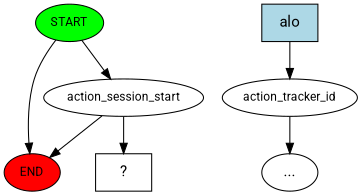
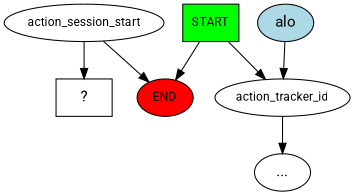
  digraph {
    fontname=Roboto
    node [fontname=Roboto fontsize=12]
    edge [fontname=Roboto]
-   n1 [fillcolor=green label=START style=filled]
+   n1 [fillcolor=green label=START style=filled shape=box]
    n2 [fillcolor=red label=END style=filled]
    n3 [label=action_session_start]
    n4 [label="  ?  " shape=rect fontsize=""]
-   n5 [fillcolor=lightblue label=alo shape=rect style=filled fontsize=""]
+   n5 [fillcolor=lightblue label=alo shape=ellipse style=filled fontsize=""]
    n6 [label=action_tracker_id]
    n7 [label="..." fontsize=""]
    n1 -> n2
-   n1 -> n3
+   n1 -> n6
    n3 -> n2
    n3 -> n4
    n5 -> n6
    n6 -> n7
  }
